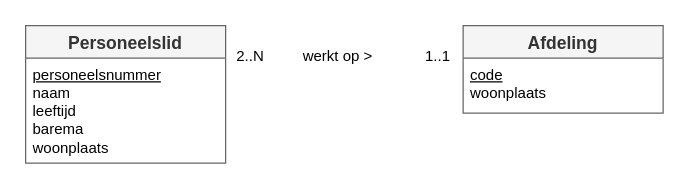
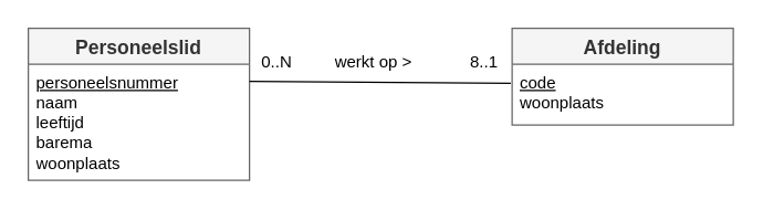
  <mxCell id="0" />
  <mxCell id="1" parent="0" />
  <mxCell id="2" value="Personeelslid" style="swimlane;fontStyle=1;childLayout=stackLayout;horizontal=1;startSize=26;horizontalStack=0;resizeParent=1;resizeParentMax=0;resizeLast=0;collapsible=1;marginBottom=0;align=center;fontSize=14;strokeColor=#666666;fillColor=#f5f5f5;fontColor=#333333;" vertex="1" parent="1"><mxGeometry x="20" y="20" width="160" height="110" as="geometry" /></mxCell>
  <mxCell id="3" value="&lt;u&gt;personeelsnummer&lt;/u&gt;&lt;div&gt;naam&lt;/div&gt;&lt;div&gt;leeftijd&lt;/div&gt;&lt;div&gt;barema&lt;/div&gt;&lt;div&gt;woonplaats&lt;/div&gt;" style="text;strokeColor=none;fillColor=none;spacingLeft=4;spacingRight=4;overflow=hidden;rotatable=0;points=[[0,0.5],[1,0.5]];portConstraint=eastwest;fontSize=12;html=1;" vertex="1" parent="2"><mxGeometry y="26" width="160" height="84" as="geometry" /></mxCell>
  <mxCell id="4" value="Afdeling" style="swimlane;fontStyle=1;childLayout=stackLayout;horizontal=1;startSize=26;horizontalStack=0;resizeParent=1;resizeParentMax=0;resizeLast=0;collapsible=1;marginBottom=0;align=center;fontSize=14;strokeColor=#666666;fillColor=#f5f5f5;fontColor=#333333;" vertex="1" parent="1"><mxGeometry x="370" y="20" width="160" height="70" as="geometry" /></mxCell>
  <mxCell id="5" value="&lt;u&gt;code&lt;/u&gt;&lt;br&gt;woonplaats" style="text;strokeColor=none;fillColor=none;spacingLeft=4;spacingRight=4;overflow=hidden;rotatable=0;points=[[0,0.5],[1,0.5]];portConstraint=eastwest;fontSize=12;html=1;" vertex="1" parent="4"><mxGeometry y="26" width="160" height="44" as="geometry" /></mxCell>
+ <mxCell id="6" value="" style="endArrow=none;html=1;rounded=0;exitX=1;exitY=0.148;exitDx=0;exitDy=0;exitPerimeter=0;entryX=-0.006;entryY=0.313;entryDx=0;entryDy=0;entryPerimeter=0;" edge="1" parent="1" source="3" target="5"><mxGeometry width="50" height="50" relative="1" as="geometry"><mxPoint x="230" y="160" as="sourcePoint" /><mxPoint x="280" y="110" as="targetPoint" /></mxGeometry></mxCell>
  <mxCell id="7" value="werkt op &amp;gt;" style="text;html=1;whiteSpace=wrap;strokeColor=none;fillColor=none;align=center;verticalAlign=middle;rounded=0;" vertex="1" parent="1"><mxGeometry x="240" y="30" width="60" height="30" as="geometry" /></mxCell>
- <mxCell id="8" value="2..N" style="text;html=1;whiteSpace=wrap;strokeColor=none;fillColor=none;align=center;verticalAlign=middle;rounded=0;" vertex="1" parent="1"><mxGeometry x="170" y="30" width="60" height="30" as="geometry" /></mxCell>
- <mxCell id="9" value="1..1" style="text;html=1;whiteSpace=wrap;strokeColor=none;fillColor=none;align=center;verticalAlign=middle;rounded=0;" vertex="1" parent="1"><mxGeometry x="320" y="30" width="60" height="30" as="geometry" /></mxCell>
+ <mxCell id="8" value="0..N" style="text;html=1;whiteSpace=wrap;strokeColor=none;fillColor=none;align=center;verticalAlign=middle;rounded=0;" vertex="1" parent="1"><mxGeometry x="170" y="30" width="60" height="30" as="geometry" /></mxCell>
+ <mxCell id="9" value="8..1" style="text;html=1;whiteSpace=wrap;strokeColor=none;fillColor=none;align=center;verticalAlign=middle;rounded=0;" vertex="1" parent="1"><mxGeometry x="320" y="30" width="60" height="30" as="geometry" /></mxCell>
